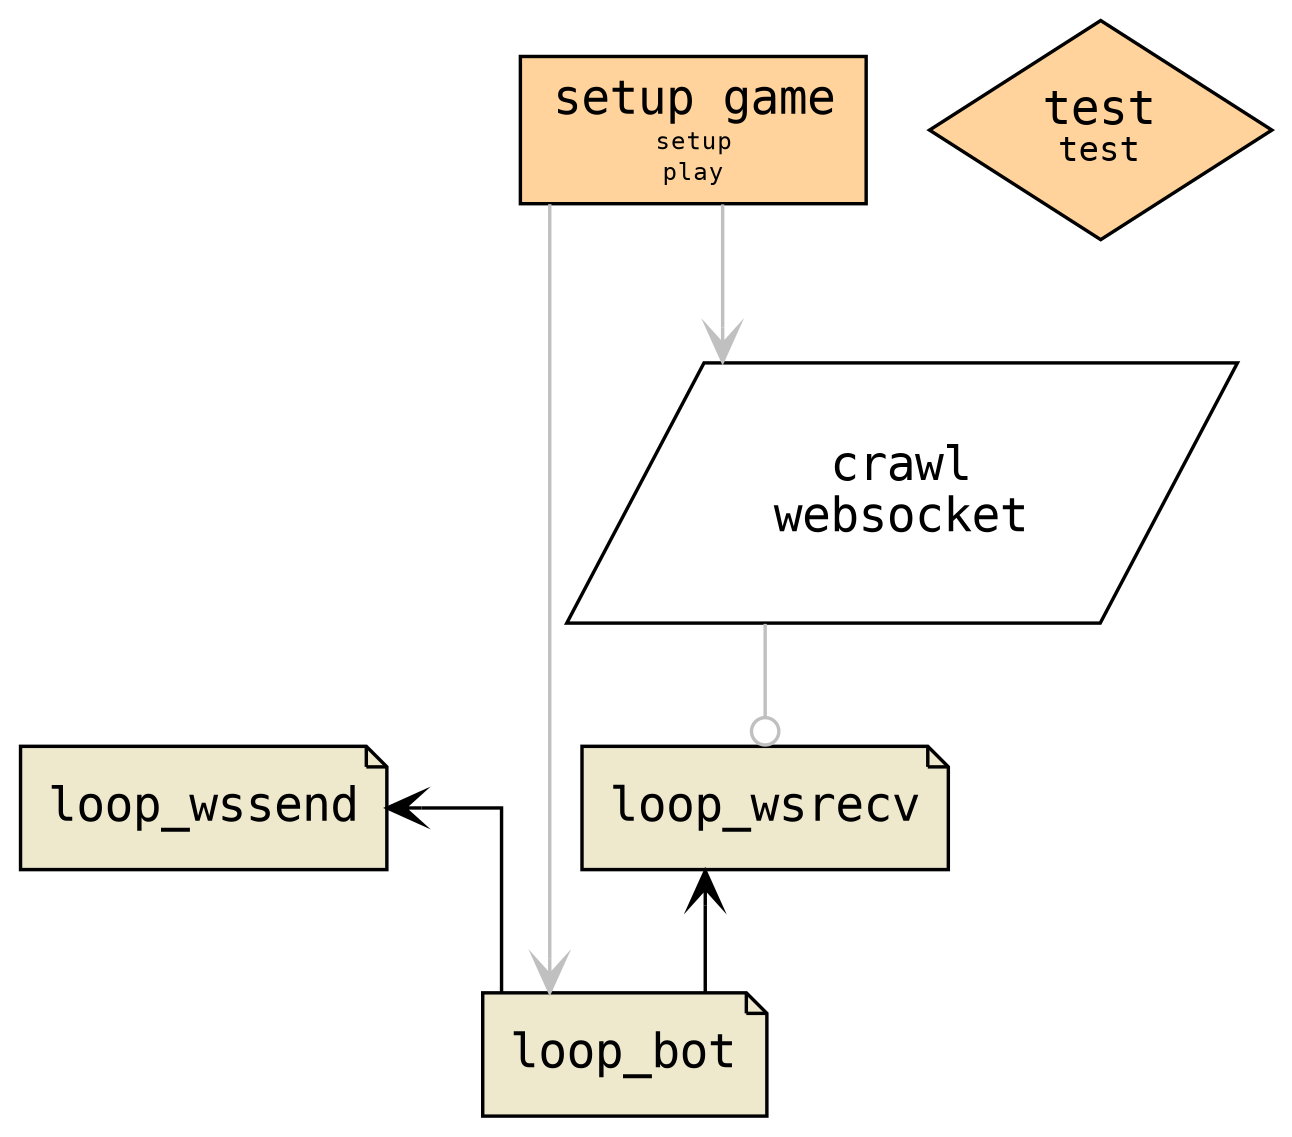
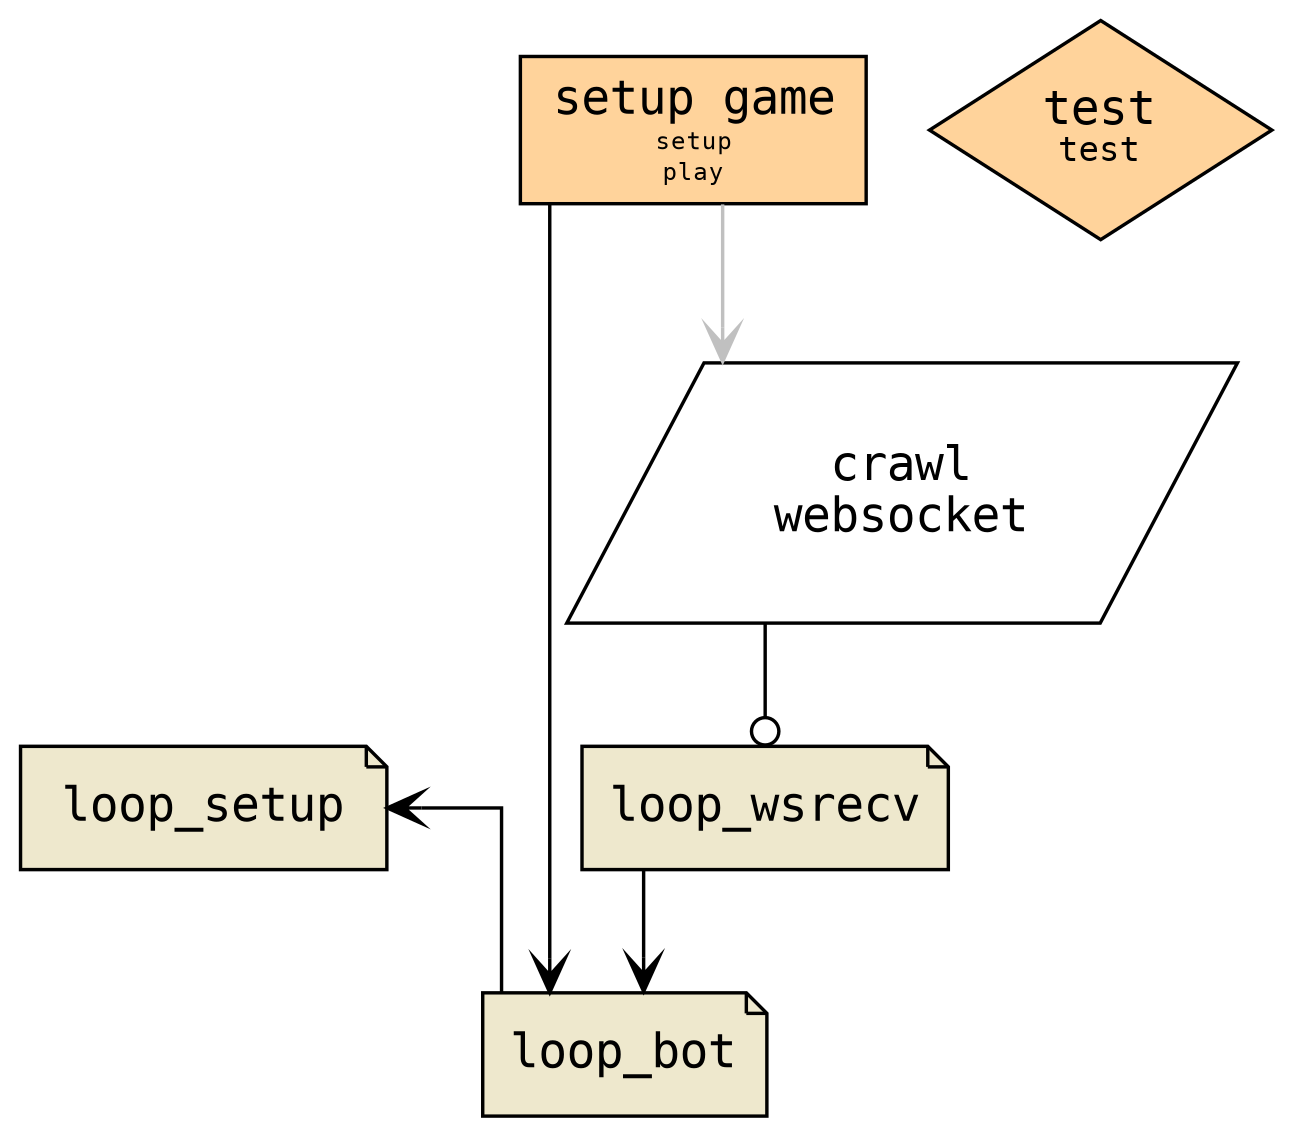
  digraph {
    fontname=monospace
    splines=ortho
    node [fillcolor=cornsilk2 fontname=monospace shape=note style=filled]
    edge [arrowhead=vee fontname=monospace]
    loop_wsrecv
-   loop_wssend
+   loop_wssend [label=loop_setup]
    loop_bot
    n4 [fillcolor=burlywood1 label=<test<br/><font point-size="10">test</font>> shape=diamond]
    n5 [fillcolor=burlywood1 label=<<table border="0" cellpadding="0" cellspacing="1">         <tr><td>setup game</td></tr>         <tr><td><font point-size="7">setup</font></td></tr>         <tr><td><font point-size="7">play</font></td></tr>     </table>> shape=box]
    "crawl\nwebsocket" [shape=parallelogram fillcolor="" style=""]
    subgraph sub_1 {
      rank=same
      loop_wsrecv
      loop_wssend
    }
-   loop_bot -> loop_wsrecv
+   loop_wsrecv -> loop_bot
    loop_bot -> loop_wssend
-   n5 -> loop_bot [color=gray]
+   n5 -> loop_bot
    n5 -> "crawl\nwebsocket" [color=gray]
-   "crawl\nwebsocket" -> loop_wsrecv [arrowhead=odot color=gray]
+   "crawl\nwebsocket" -> loop_wsrecv [arrowhead=odot color=black]
  }
